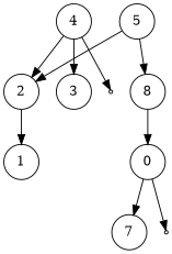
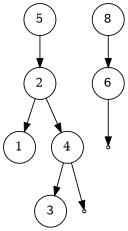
  digraph {
    ordering=out
    node [shape=circle]
    n1 [label=1]
    n2 [label=2]
    n3 [label=4]
    n4 [label=3]
    A [fillcolor=white shape=point]
    n6 [label=5]
    n7 [label=8]
-   n8 [label=0]
-   n9 [label=7]
+   n8 [label=6]
    B [fillcolor=white shape=point]
    n2 -> n1
-   n3 -> n2
+   n2 -> n3
    n3 -> n4
    n3 -> A
    n6 -> n2
-   n6 -> n7
    n7 -> n8
-   n8 -> n9
    n8 -> B
  }
